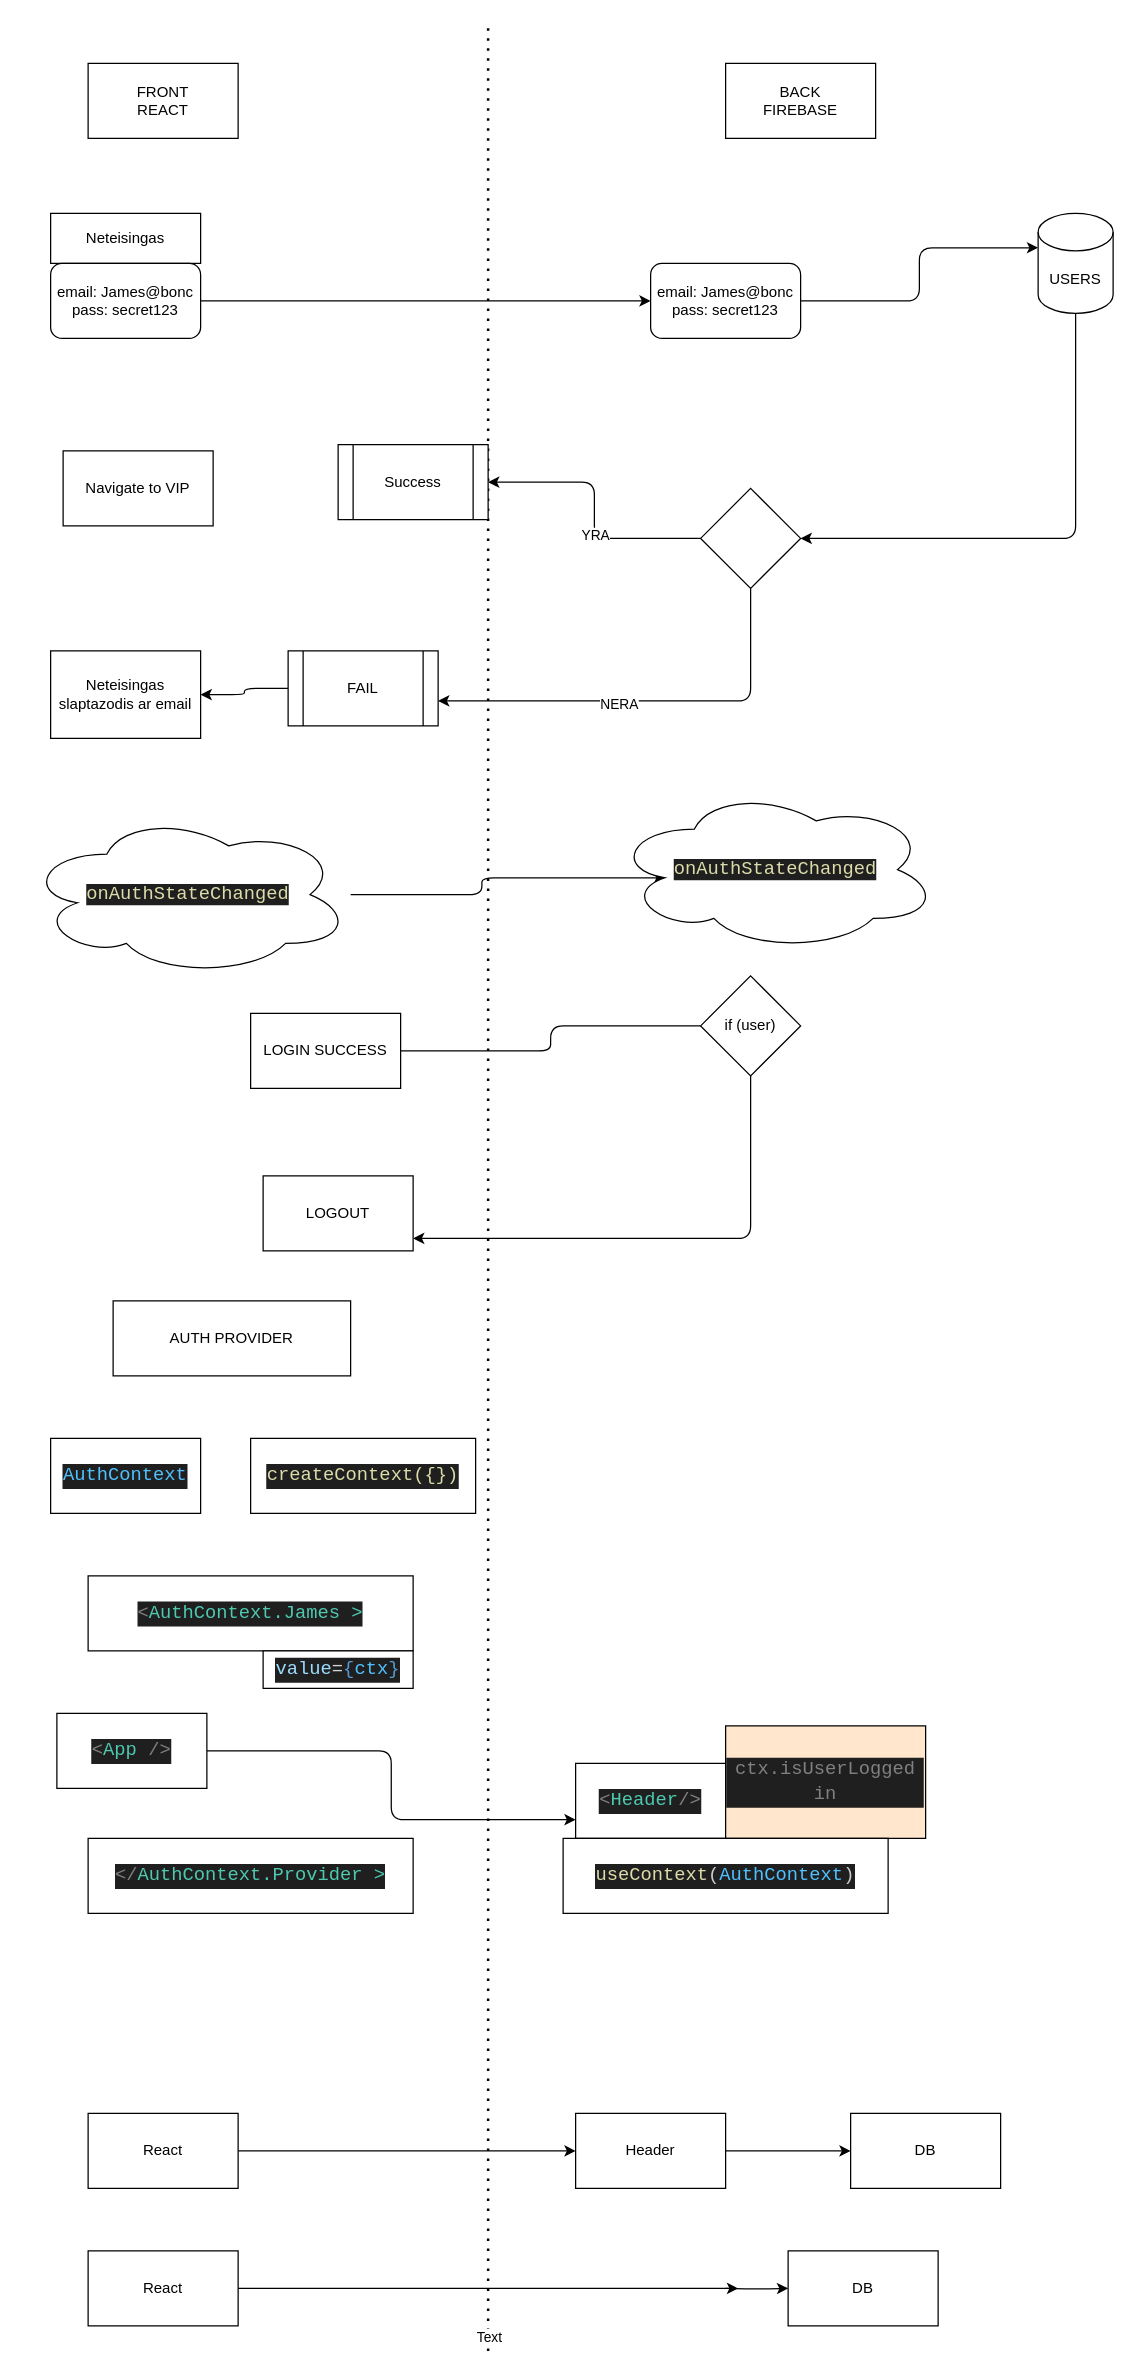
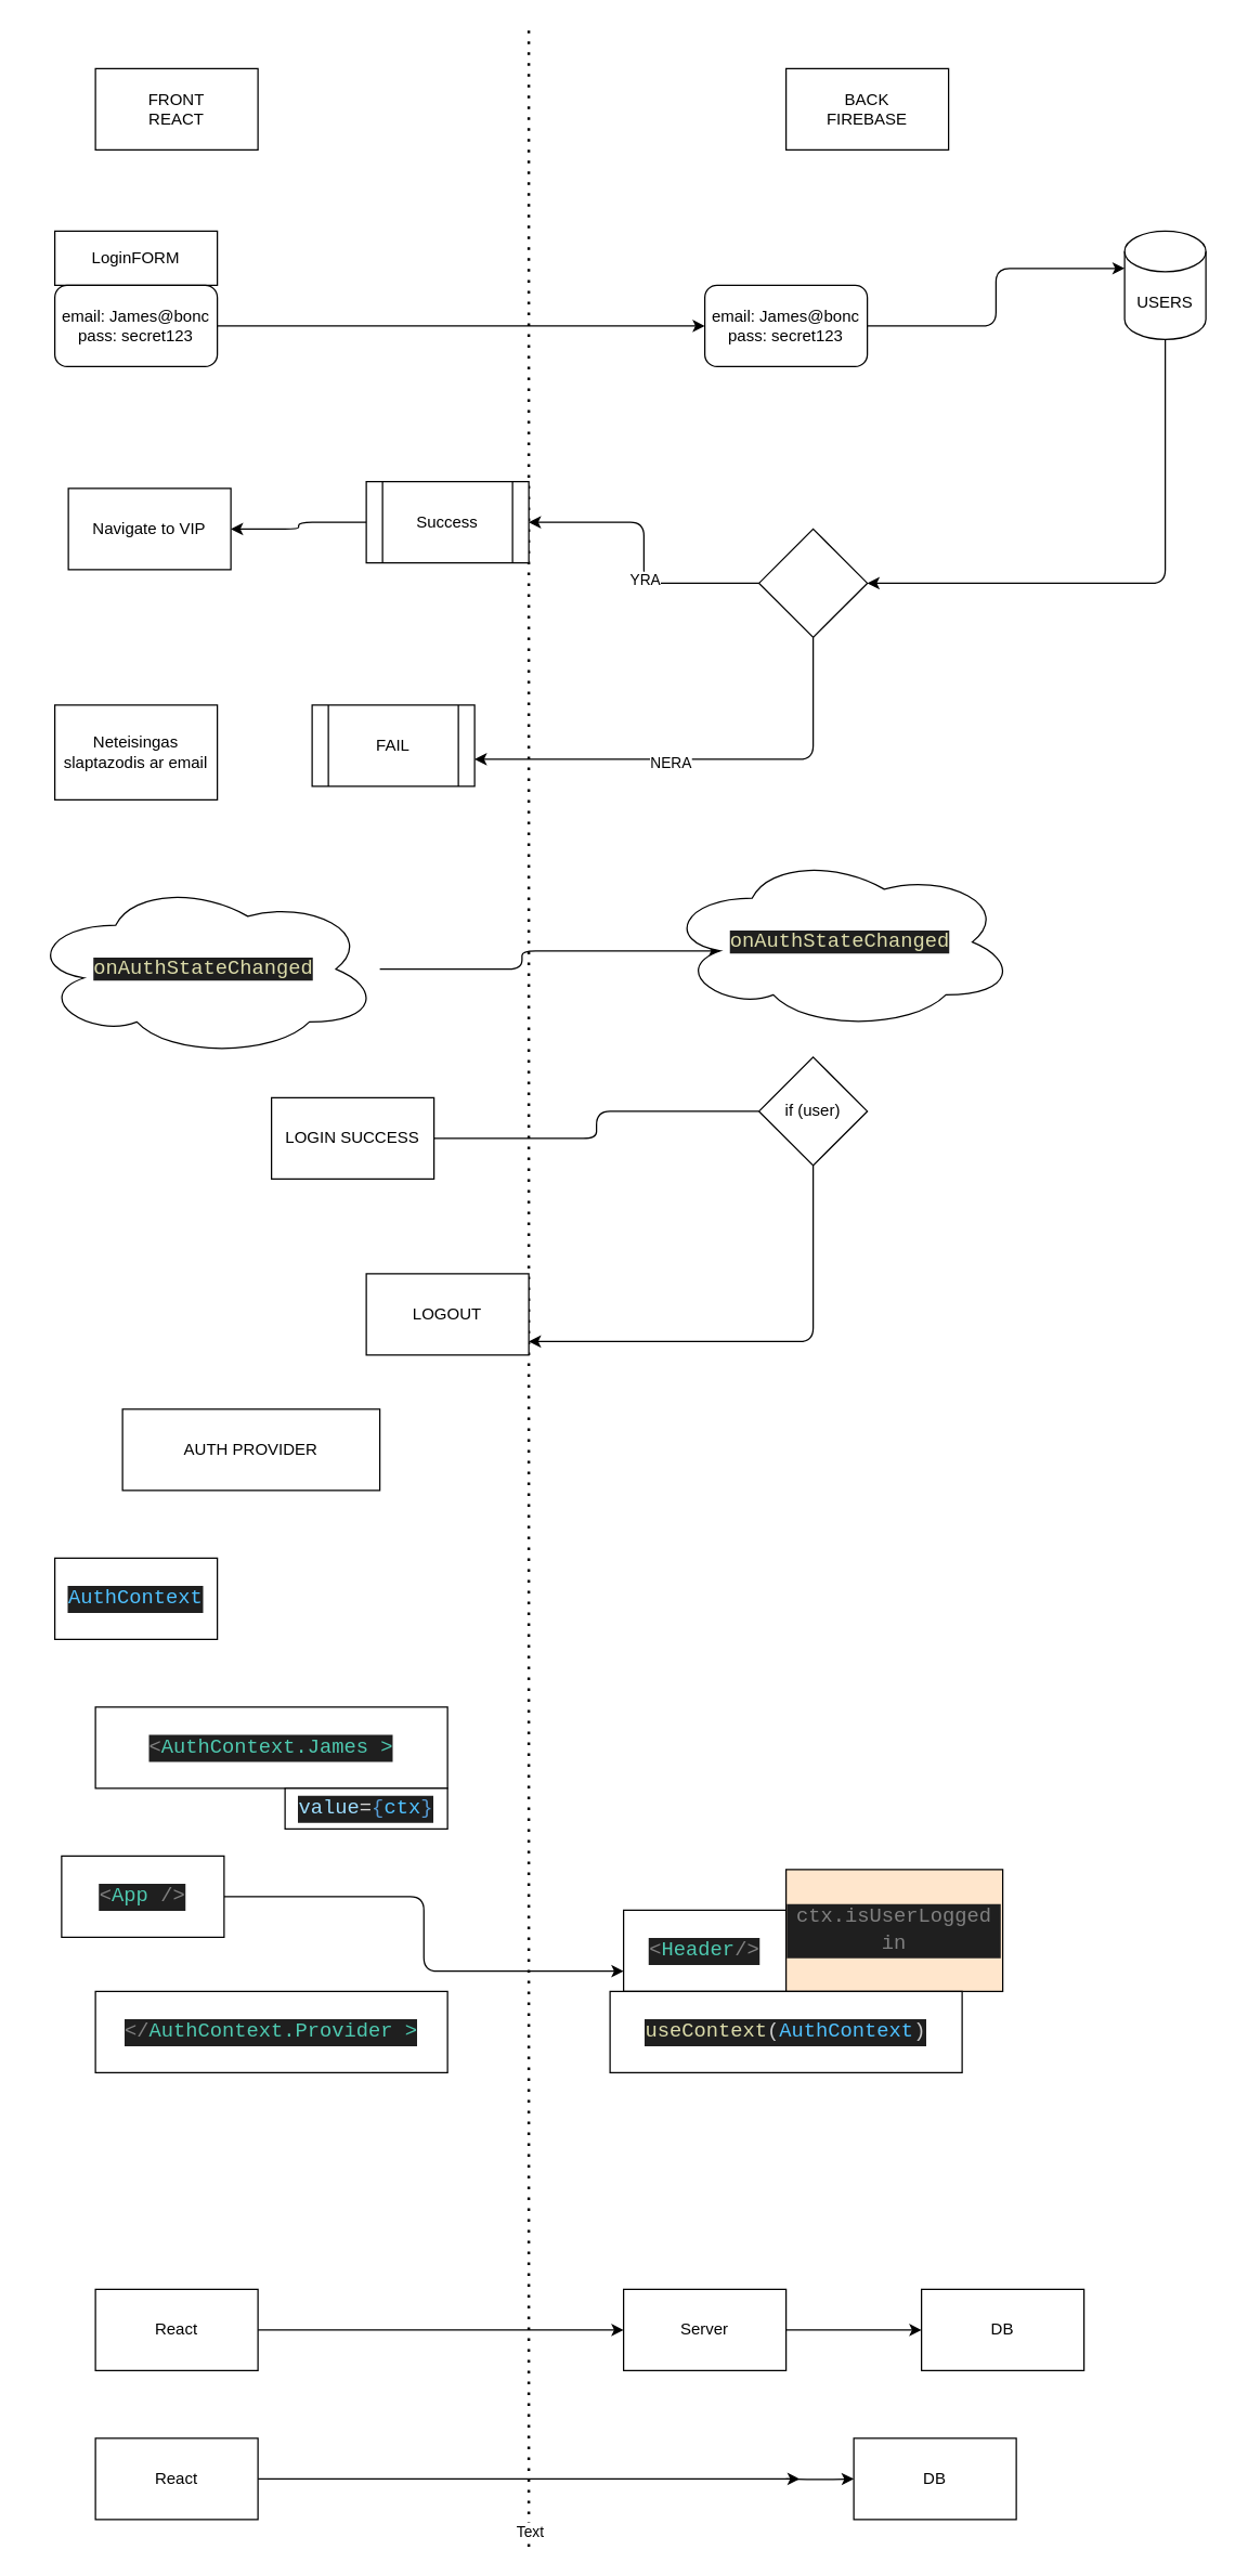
  <mxCell id="0" />
  <mxCell id="1" parent="0" />
  <mxCell id="2" value="FRONT&lt;br&gt;REACT" style="rounded=0;whiteSpace=wrap;html=1;" vertex="1" parent="1"><mxGeometry x="70" y="50" width="120" height="60" as="geometry" /></mxCell>
  <mxCell id="3" value="BACK&lt;br&gt;FIREBASE" style="rounded=0;whiteSpace=wrap;html=1;" vertex="1" parent="1"><mxGeometry x="580" y="50" width="120" height="60" as="geometry" /></mxCell>
  <mxCell id="4" value="" style="endArrow=none;dashed=1;html=1;dashPattern=1 3;strokeWidth=2;" edge="1" parent="1"><mxGeometry width="50" height="50" relative="1" as="geometry"><mxPoint x="390" y="1880" as="sourcePoint" /><mxPoint x="390" y="20" as="targetPoint" /></mxGeometry></mxCell>
  <mxCell id="5" value="Text" style="edgeLabel;html=1;align=center;verticalAlign=middle;resizable=0;points=[];" vertex="1" connectable="0" parent="4"><mxGeometry x="-0.987" relative="1" as="geometry"><mxPoint as="offset" /></mxGeometry></mxCell>
- <mxCell id="6" value="Neteisingas" style="rounded=0;whiteSpace=wrap;html=1;" vertex="1" parent="1"><mxGeometry x="40" y="170" width="120" height="40" as="geometry" /></mxCell>
+ <mxCell id="6" value="LoginFORM" style="rounded=0;whiteSpace=wrap;html=1;" vertex="1" parent="1"><mxGeometry x="40" y="170" width="120" height="40" as="geometry" /></mxCell>
  <mxCell id="7" style="edgeStyle=none;html=1;" edge="1" parent="1" source="8"><mxGeometry relative="1" as="geometry"><mxPoint x="520" y="240" as="targetPoint" /></mxGeometry></mxCell>
  <mxCell id="8" value="email: James@bonc&lt;br&gt;pass: secret123" style="rounded=1;whiteSpace=wrap;html=1;" vertex="1" parent="1"><mxGeometry x="40" y="210" width="120" height="60" as="geometry" /></mxCell>
  <mxCell id="9" style="edgeStyle=orthogonalEdgeStyle;html=1;entryX=0;entryY=0;entryDx=0;entryDy=27.5;entryPerimeter=0;" edge="1" parent="1" source="10" target="12"><mxGeometry relative="1" as="geometry" /></mxCell>
  <mxCell id="10" value="email: James@bonc&lt;br&gt;pass: secret123" style="rounded=1;whiteSpace=wrap;html=1;" vertex="1" parent="1"><mxGeometry x="520" y="210" width="120" height="60" as="geometry" /></mxCell>
  <mxCell id="11" style="edgeStyle=orthogonalEdgeStyle;html=1;entryX=1;entryY=0.5;entryDx=0;entryDy=0;" edge="1" parent="1" source="12" target="17"><mxGeometry relative="1" as="geometry"><Array as="points"><mxPoint x="860" y="430" /></Array></mxGeometry></mxCell>
  <mxCell id="12" value="USERS" style="shape=cylinder3;whiteSpace=wrap;html=1;boundedLbl=1;backgroundOutline=1;size=15;" vertex="1" parent="1"><mxGeometry x="830" y="170" width="60" height="80" as="geometry" /></mxCell>
  <mxCell id="13" style="edgeStyle=orthogonalEdgeStyle;html=1;" edge="1" parent="1" source="17" target="19"><mxGeometry relative="1" as="geometry"><mxPoint x="280" y="390" as="targetPoint" /></mxGeometry></mxCell>
  <mxCell id="14" value="YRA" style="edgeLabel;html=1;align=center;verticalAlign=middle;resizable=0;points=[];" vertex="1" connectable="0" parent="13"><mxGeometry x="-0.181" relative="1" as="geometry"><mxPoint as="offset" /></mxGeometry></mxCell>
  <mxCell id="15" style="edgeStyle=orthogonalEdgeStyle;html=1;" edge="1" parent="1" source="17" target="21"><mxGeometry relative="1" as="geometry"><mxPoint x="330" y="570" as="targetPoint" /><Array as="points"><mxPoint x="600" y="560" /><mxPoint x="330" y="560" /></Array></mxGeometry></mxCell>
  <mxCell id="16" value="NERA" style="edgeLabel;html=1;align=center;verticalAlign=middle;resizable=0;points=[];" vertex="1" connectable="0" parent="15"><mxGeometry x="0.152" y="2" relative="1" as="geometry"><mxPoint as="offset" /></mxGeometry></mxCell>
  <mxCell id="17" value="" style="rhombus;whiteSpace=wrap;html=1;" vertex="1" parent="1"><mxGeometry x="560" y="390" width="80" height="80" as="geometry" /></mxCell>
+ <mxCell id="18" style="edgeStyle=orthogonalEdgeStyle;html=1;entryX=1;entryY=0.5;entryDx=0;entryDy=0;" edge="1" parent="1" source="19" target="22"><mxGeometry relative="1" as="geometry" /></mxCell>
  <mxCell id="19" value="Success" style="shape=process;whiteSpace=wrap;html=1;backgroundOutline=1;" vertex="1" parent="1"><mxGeometry x="270" y="355" width="120" height="60" as="geometry" /></mxCell>
- <mxCell id="20" style="edgeStyle=orthogonalEdgeStyle;html=1;entryX=1;entryY=0.5;entryDx=0;entryDy=0;" edge="1" parent="1" source="21" target="23"><mxGeometry relative="1" as="geometry" /></mxCell>
  <mxCell id="21" value="FAIL" style="shape=process;whiteSpace=wrap;html=1;backgroundOutline=1;" vertex="1" parent="1"><mxGeometry x="230" y="520" width="120" height="60" as="geometry" /></mxCell>
  <mxCell id="22" value="Navigate to VIP" style="rounded=0;whiteSpace=wrap;html=1;" vertex="1" parent="1"><mxGeometry x="50" y="360" width="120" height="60" as="geometry" /></mxCell>
  <mxCell id="23" value="Neteisingas slaptazodis ar email" style="rounded=0;whiteSpace=wrap;html=1;" vertex="1" parent="1"><mxGeometry x="40" y="520" width="120" height="70" as="geometry" /></mxCell>
  <mxCell id="24" style="edgeStyle=orthogonalEdgeStyle;html=1;entryX=0.16;entryY=0.55;entryDx=0;entryDy=0;entryPerimeter=0;" edge="1" parent="1" source="25" target="26"><mxGeometry relative="1" as="geometry" /></mxCell>
  <mxCell id="25" value="&lt;span style=&quot;color: rgb(220, 220, 170); font-family: &amp;quot;Cascadia code PL&amp;quot;, Menlo, Monaco, &amp;quot;Courier New&amp;quot;, monospace, Consolas, &amp;quot;Courier New&amp;quot;, monospace; font-size: 15px; background-color: rgb(31, 31, 31);&quot;&gt;onAuthStateChanged&lt;/span&gt;" style="ellipse;shape=cloud;whiteSpace=wrap;html=1;" vertex="1" parent="1"><mxGeometry x="20" y="650" width="260" height="130" as="geometry" /></mxCell>
  <mxCell id="26" value="&lt;span style=&quot;color: rgb(220, 220, 170); font-family: &amp;quot;Cascadia code PL&amp;quot;, Menlo, Monaco, &amp;quot;Courier New&amp;quot;, monospace, Consolas, &amp;quot;Courier New&amp;quot;, monospace; font-size: 15px; background-color: rgb(31, 31, 31);&quot;&gt;onAuthStateChanged&lt;/span&gt;" style="ellipse;shape=cloud;whiteSpace=wrap;html=1;" vertex="1" parent="1"><mxGeometry x="490" y="630" width="260" height="130" as="geometry" /></mxCell>
  <mxCell id="27" style="edgeStyle=orthogonalEdgeStyle;html=1;endArrow=none;" edge="1" parent="1" source="29" target="30"><mxGeometry relative="1" as="geometry"><mxPoint x="270" y="850" as="targetPoint" /></mxGeometry></mxCell>
  <mxCell id="28" style="edgeStyle=orthogonalEdgeStyle;html=1;" edge="1" parent="1" source="29" target="31"><mxGeometry relative="1" as="geometry"><mxPoint x="370" y="990" as="targetPoint" /><Array as="points"><mxPoint x="600" y="990" /></Array></mxGeometry></mxCell>
  <mxCell id="29" value="if (user)" style="rhombus;whiteSpace=wrap;html=1;" vertex="1" parent="1"><mxGeometry x="560" y="780" width="80" height="80" as="geometry" /></mxCell>
  <mxCell id="30" value="LOGIN SUCCESS" style="rounded=0;whiteSpace=wrap;html=1;" vertex="1" parent="1"><mxGeometry x="200" y="810" width="120" height="60" as="geometry" /></mxCell>
- <mxCell id="31" value="LOGOUT" style="rounded=0;whiteSpace=wrap;html=1;" vertex="1" parent="1"><mxGeometry x="210" y="940" width="120" height="60" as="geometry" /></mxCell>
+ <mxCell id="31" value="LOGOUT" style="rounded=0;whiteSpace=wrap;html=1;" vertex="1" parent="1"><mxGeometry x="270" y="940" width="120" height="60" as="geometry" /></mxCell>
  <mxCell id="32" value="AUTH PROVIDER" style="rounded=0;whiteSpace=wrap;html=1;" vertex="1" parent="1"><mxGeometry x="90" y="1040" width="190" height="60" as="geometry" /></mxCell>
- <mxCell id="33" value="&lt;div style=&quot;color: rgb(204, 204, 204); background-color: rgb(31, 31, 31); font-family: &amp;quot;Cascadia code PL&amp;quot;, Menlo, Monaco, &amp;quot;Courier New&amp;quot;, monospace, Consolas, &amp;quot;Courier New&amp;quot;, monospace; font-size: 15px; line-height: 20px;&quot;&gt;&lt;span style=&quot;color: #dcdcaa;&quot;&gt;createContext({})&lt;/span&gt;&lt;/div&gt;" style="rounded=0;whiteSpace=wrap;html=1;" vertex="1" parent="1"><mxGeometry x="200" y="1150" width="180" height="60" as="geometry" /></mxCell>
  <mxCell id="34" value="&lt;div style=&quot;color: rgb(204, 204, 204); background-color: rgb(31, 31, 31); font-family: &amp;quot;Cascadia code PL&amp;quot;, Menlo, Monaco, &amp;quot;Courier New&amp;quot;, monospace, Consolas, &amp;quot;Courier New&amp;quot;, monospace; font-size: 15px; line-height: 20px;&quot;&gt;&lt;span style=&quot;color: #4fc1ff;&quot;&gt;AuthContext&lt;/span&gt;&lt;/div&gt;" style="rounded=0;whiteSpace=wrap;html=1;" vertex="1" parent="1"><mxGeometry x="40" y="1150" width="120" height="60" as="geometry" /></mxCell>
  <mxCell id="35" style="edgeStyle=orthogonalEdgeStyle;html=1;entryX=0;entryY=0.75;entryDx=0;entryDy=0;" edge="1" parent="1" source="36" target="40"><mxGeometry relative="1" as="geometry" /></mxCell>
  <mxCell id="36" value="&lt;div style=&quot;color: rgb(204, 204, 204); background-color: rgb(31, 31, 31); font-family: &amp;quot;Cascadia code PL&amp;quot;, Menlo, Monaco, &amp;quot;Courier New&amp;quot;, monospace, Consolas, &amp;quot;Courier New&amp;quot;, monospace; font-size: 15px; line-height: 20px;&quot;&gt;&lt;span style=&quot;color: #808080;&quot;&gt;&amp;lt;&lt;/span&gt;&lt;span style=&quot;color: #4ec9b0;&quot;&gt;App&lt;/span&gt; &lt;span style=&quot;color: #808080;&quot;&gt;/&amp;gt;&lt;/span&gt;&lt;/div&gt;" style="rounded=0;whiteSpace=wrap;html=1;" vertex="1" parent="1"><mxGeometry x="45" y="1370" width="120" height="60" as="geometry" /></mxCell>
  <mxCell id="37" value="&lt;div style=&quot;color: rgb(204, 204, 204); background-color: rgb(31, 31, 31); font-family: &amp;quot;Cascadia code PL&amp;quot;, Menlo, Monaco, &amp;quot;Courier New&amp;quot;, monospace, Consolas, &amp;quot;Courier New&amp;quot;, monospace; font-size: 15px; line-height: 20px;&quot;&gt;&lt;div style=&quot;line-height: 20px;&quot;&gt;&lt;span style=&quot;color: #808080;&quot;&gt;&amp;lt;&lt;/span&gt;&lt;span style=&quot;color: #4ec9b0;&quot;&gt;AuthContext.James &amp;gt;&lt;/span&gt;&lt;/div&gt;&lt;/div&gt;" style="rounded=0;whiteSpace=wrap;html=1;" vertex="1" parent="1"><mxGeometry x="70" y="1260" width="260" height="60" as="geometry" /></mxCell>
  <mxCell id="38" value="&lt;div style=&quot;color: rgb(204, 204, 204); background-color: rgb(31, 31, 31); font-family: &amp;quot;Cascadia code PL&amp;quot;, Menlo, Monaco, &amp;quot;Courier New&amp;quot;, monospace, Consolas, &amp;quot;Courier New&amp;quot;, monospace; font-size: 15px; line-height: 20px;&quot;&gt;&lt;div style=&quot;line-height: 20px;&quot;&gt;&lt;span style=&quot;color: #808080;&quot;&gt;&amp;lt;/&lt;/span&gt;&lt;span style=&quot;color: #4ec9b0;&quot;&gt;AuthContext.Provider &amp;gt;&lt;/span&gt;&lt;/div&gt;&lt;/div&gt;" style="rounded=0;whiteSpace=wrap;html=1;" vertex="1" parent="1"><mxGeometry x="70" y="1470" width="260" height="60" as="geometry" /></mxCell>
  <mxCell id="39" value="&lt;div style=&quot;color: rgb(204, 204, 204); background-color: rgb(31, 31, 31); font-family: &amp;quot;Cascadia code PL&amp;quot;, Menlo, Monaco, &amp;quot;Courier New&amp;quot;, monospace, Consolas, &amp;quot;Courier New&amp;quot;, monospace; font-size: 15px; line-height: 20px;&quot;&gt;&lt;span style=&quot;color: #9cdcfe;&quot;&gt;value&lt;/span&gt;&lt;span style=&quot;color: #d4d4d4;&quot;&gt;=&lt;/span&gt;&lt;span style=&quot;color: #569cd6;&quot;&gt;{&lt;/span&gt;&lt;span style=&quot;color: #4fc1ff;&quot;&gt;ctx&lt;/span&gt;&lt;span style=&quot;color: #569cd6;&quot;&gt;}&lt;/span&gt;&lt;/div&gt;" style="rounded=0;whiteSpace=wrap;html=1;" vertex="1" parent="1"><mxGeometry x="210" y="1320" width="120" height="30" as="geometry" /></mxCell>
  <mxCell id="40" value="&lt;div style=&quot;background-color: rgb(31, 31, 31); font-family: &amp;quot;Cascadia code PL&amp;quot;, Menlo, Monaco, &amp;quot;Courier New&amp;quot;, monospace, Consolas, &amp;quot;Courier New&amp;quot;, monospace; font-size: 15px; line-height: 20px;&quot;&gt;&lt;span style=&quot;color: rgb(128, 128, 128);&quot;&gt;&amp;lt;&lt;/span&gt;&lt;font color=&quot;#4ec9b0&quot;&gt;Header&lt;/font&gt;&lt;span style=&quot;color: rgb(128, 128, 128);&quot;&gt;/&amp;gt;&lt;/span&gt;&lt;/div&gt;" style="rounded=0;whiteSpace=wrap;html=1;" vertex="1" parent="1"><mxGeometry x="460" y="1410" width="120" height="60" as="geometry" /></mxCell>
  <mxCell id="41" value="&lt;div style=&quot;background-color: rgb(31, 31, 31); font-family: &amp;quot;Cascadia code PL&amp;quot;, Menlo, Monaco, &amp;quot;Courier New&amp;quot;, monospace, Consolas, &amp;quot;Courier New&amp;quot;, monospace; font-size: 15px; line-height: 20px;&quot;&gt;&lt;font color=&quot;#808080&quot;&gt;ctx.isUserLogged in&lt;/font&gt;&lt;/div&gt;" style="rounded=0;whiteSpace=wrap;html=1;fillColor=#ffe6cc;" vertex="1" parent="1"><mxGeometry x="580" y="1380" width="160" height="90" as="geometry" /></mxCell>
  <mxCell id="42" value="&lt;div style=&quot;color: rgb(204, 204, 204); background-color: rgb(31, 31, 31); font-family: &amp;quot;Cascadia code PL&amp;quot;, Menlo, Monaco, &amp;quot;Courier New&amp;quot;, monospace, Consolas, &amp;quot;Courier New&amp;quot;, monospace; font-size: 15px; line-height: 20px;&quot;&gt;&lt;span style=&quot;color: #dcdcaa;&quot;&gt;useContext&lt;/span&gt;(&lt;span style=&quot;color: #4fc1ff;&quot;&gt;AuthContext&lt;/span&gt;)&lt;/div&gt;" style="rounded=0;whiteSpace=wrap;html=1;" vertex="1" parent="1"><mxGeometry x="450" y="1470" width="260" height="60" as="geometry" /></mxCell>
  <mxCell id="43" style="edgeStyle=orthogonalEdgeStyle;html=1;" edge="1" parent="1" source="44" target="46"><mxGeometry relative="1" as="geometry"><mxPoint x="460" y="1720" as="targetPoint" /></mxGeometry></mxCell>
  <mxCell id="44" value="React" style="rounded=0;whiteSpace=wrap;html=1;" vertex="1" parent="1"><mxGeometry x="70" y="1690" width="120" height="60" as="geometry" /></mxCell>
  <mxCell id="45" style="edgeStyle=orthogonalEdgeStyle;html=1;entryX=0;entryY=0.5;entryDx=0;entryDy=0;" edge="1" parent="1" source="46" target="47"><mxGeometry relative="1" as="geometry" /></mxCell>
- <mxCell id="46" value="Header" style="rounded=0;whiteSpace=wrap;html=1;" vertex="1" parent="1"><mxGeometry x="460" y="1690" width="120" height="60" as="geometry" /></mxCell>
+ <mxCell id="46" value="Server" style="rounded=0;whiteSpace=wrap;html=1;" vertex="1" parent="1"><mxGeometry x="460" y="1690" width="120" height="60" as="geometry" /></mxCell>
  <mxCell id="47" value="DB" style="rounded=0;whiteSpace=wrap;html=1;" vertex="1" parent="1"><mxGeometry x="680" y="1690" width="120" height="60" as="geometry" /></mxCell>
  <mxCell id="48" style="edgeStyle=orthogonalEdgeStyle;html=1;" edge="1" source="49" parent="1"><mxGeometry relative="1" as="geometry"><mxPoint x="590" y="1830" as="targetPoint" /></mxGeometry></mxCell>
  <mxCell id="49" value="React" style="rounded=0;whiteSpace=wrap;html=1;" vertex="1" parent="1"><mxGeometry x="70" y="1800" width="120" height="60" as="geometry" /></mxCell>
  <mxCell id="50" style="edgeStyle=orthogonalEdgeStyle;html=1;entryX=0;entryY=0.5;entryDx=0;entryDy=0;" edge="1" target="51" parent="1"><mxGeometry relative="1" as="geometry"><mxPoint x="580" y="1830" as="sourcePoint" /></mxGeometry></mxCell>
  <mxCell id="51" value="DB" style="rounded=0;whiteSpace=wrap;html=1;" vertex="1" parent="1"><mxGeometry x="630" y="1800" width="120" height="60" as="geometry" /></mxCell>
